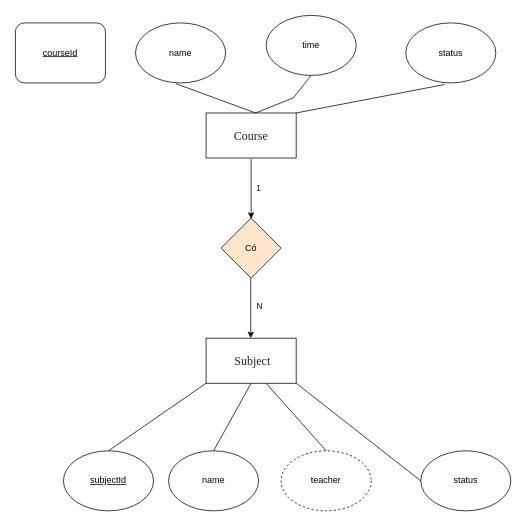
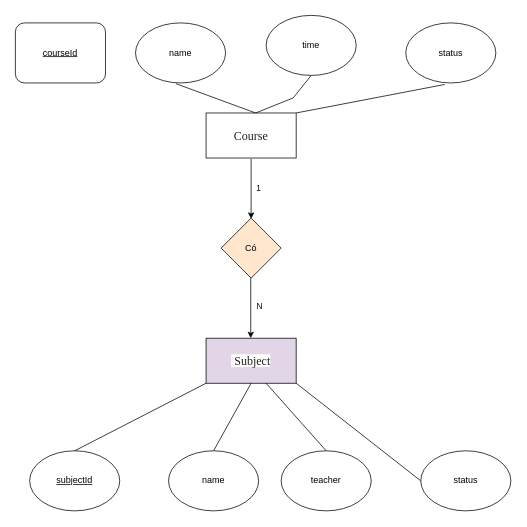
  <mxCell id="0" />
  <mxCell id="1" parent="0" />
  <mxCell id="2" value="1" style="edgeStyle=orthogonalEdgeStyle;rounded=0;orthogonalLoop=1;jettySize=auto;html=1;exitX=0.5;exitY=1;exitDx=0;exitDy=0;entryX=0.5;entryY=0;entryDx=0;entryDy=0;" edge="1" parent="1"><mxGeometry y="10" relative="1" as="geometry"><mxPoint x="334" y="211" as="sourcePoint" /><mxPoint x="334" y="291" as="targetPoint" /><mxPoint as="offset" /></mxGeometry></mxCell>
  <mxCell id="3" value="&lt;span style=&quot;color: rgb(34, 34, 34); font-family: &amp;quot;Roboto Flex&amp;quot;; font-size: 16px; text-align: left; background-color: rgb(255, 255, 255);&quot;&gt;Course&lt;/span&gt;" style="rounded=0;whiteSpace=wrap;html=1;" vertex="1" parent="1"><mxGeometry x="274" y="150" width="120" height="60" as="geometry" /></mxCell>
- <mxCell id="4" value="&lt;span style=&quot;color: rgb(34, 34, 34); font-family: &amp;quot;Roboto Flex&amp;quot;; font-size: 16px; text-align: left; background-color: rgb(255, 255, 255);&quot;&gt;&amp;nbsp;Subject&lt;/span&gt;" style="rounded=0;whiteSpace=wrap;html=1;" vertex="1" parent="1"><mxGeometry x="274" y="450" width="120" height="60" as="geometry" /></mxCell>
+ <mxCell id="4" value="&lt;span style=&quot;color: rgb(34, 34, 34); font-family: &amp;quot;Roboto Flex&amp;quot;; font-size: 16px; text-align: left; background-color: rgb(255, 255, 255);&quot;&gt;&amp;nbsp;Subject&lt;/span&gt;" style="rounded=0;whiteSpace=wrap;html=1;fillColor=#e1d5e7;" vertex="1" parent="1"><mxGeometry x="274" y="450" width="120" height="60" as="geometry" /></mxCell>
  <mxCell id="5" value="Có" style="rhombus;whiteSpace=wrap;html=1;fillColor=#ffe6cc;" vertex="1" parent="1"><mxGeometry x="294" y="290" width="80" height="80" as="geometry" /></mxCell>
  <mxCell id="6" style="edgeStyle=orthogonalEdgeStyle;rounded=0;orthogonalLoop=1;jettySize=auto;html=1;exitX=0.5;exitY=1;exitDx=0;exitDy=0;entryX=0.5;entryY=0;entryDx=0;entryDy=0;" edge="1" parent="1"><mxGeometry relative="1" as="geometry"><mxPoint x="333.5" y="370" as="sourcePoint" /><mxPoint x="333.5" y="450" as="targetPoint" /></mxGeometry></mxCell>
  <mxCell id="7" value="N" style="edgeLabel;html=1;align=center;verticalAlign=middle;resizable=0;points=[];" vertex="1" connectable="0" parent="6"><mxGeometry x="-0.1" y="4" relative="1" as="geometry"><mxPoint x="7" as="offset" /></mxGeometry></mxCell>
  <mxCell id="8" value="&lt;u&gt;courseId&lt;/u&gt;" style="whiteSpace=wrap;html=1;rounded=1;" vertex="1" parent="1"><mxGeometry x="20" y="30" width="120" height="80" as="geometry" /></mxCell>
  <mxCell id="9" value="name" style="ellipse;whiteSpace=wrap;html=1;" vertex="1" parent="1"><mxGeometry x="180" y="30" width="120" height="80" as="geometry" /></mxCell>
  <mxCell id="10" value="status" style="ellipse;whiteSpace=wrap;html=1;" vertex="1" parent="1"><mxGeometry x="540" y="30" width="120" height="80" as="geometry" /></mxCell>
  <mxCell id="11" value="" style="endArrow=none;html=1;rounded=0;exitX=0.45;exitY=1.013;exitDx=0;exitDy=0;exitPerimeter=0;entryX=0.5;entryY=1;entryDx=0;entryDy=0;" edge="1" parent="1" source="9" target="20"><mxGeometry width="50" height="50" relative="1" as="geometry"><mxPoint x="434" y="190" as="sourcePoint" /><mxPoint x="554" y="110" as="targetPoint" /><Array as="points"><mxPoint x="340" y="150" /><mxPoint x="390" y="130" /></Array></mxGeometry></mxCell>
- <mxCell id="12" value="&lt;u&gt;subjectId&lt;/u&gt;" style="ellipse;whiteSpace=wrap;html=1;" vertex="1" parent="1"><mxGeometry x="84" y="600" width="120" height="80" as="geometry" /></mxCell>
+ <mxCell id="12" value="&lt;u&gt;subjectId&lt;/u&gt;" style="ellipse;whiteSpace=wrap;html=1;" vertex="1" parent="1"><mxGeometry x="39" y="600" width="120" height="80" as="geometry" /></mxCell>
  <mxCell id="13" value="name" style="ellipse;whiteSpace=wrap;html=1;" vertex="1" parent="1"><mxGeometry x="224" y="600" width="120" height="80" as="geometry" /></mxCell>
- <mxCell id="14" value="teacher" style="ellipse;whiteSpace=wrap;html=1;dashed=1;" vertex="1" parent="1"><mxGeometry x="374" y="600" width="120" height="80" as="geometry" /></mxCell>
+ <mxCell id="14" value="teacher" style="ellipse;whiteSpace=wrap;html=1;" vertex="1" parent="1"><mxGeometry x="374" y="600" width="120" height="80" as="geometry" /></mxCell>
  <mxCell id="15" value="status" style="ellipse;whiteSpace=wrap;html=1;" vertex="1" parent="1"><mxGeometry x="560" y="600" width="120" height="80" as="geometry" /></mxCell>
  <mxCell id="16" value="" style="endArrow=none;html=1;rounded=0;entryX=0.5;entryY=0;entryDx=0;entryDy=0;exitX=0;exitY=1;exitDx=0;exitDy=0;" edge="1" parent="1" source="4" target="12"><mxGeometry width="50" height="50" relative="1" as="geometry"><mxPoint x="214.04" y="578" as="sourcePoint" /><mxPoint x="143.04" y="570" as="targetPoint" /></mxGeometry></mxCell>
  <mxCell id="17" value="" style="endArrow=none;html=1;rounded=0;entryX=0.5;entryY=0;entryDx=0;entryDy=0;exitX=0.5;exitY=1;exitDx=0;exitDy=0;" edge="1" parent="1" source="4" target="13"><mxGeometry width="50" height="50" relative="1" as="geometry"><mxPoint x="349" y="530" as="sourcePoint" /><mxPoint x="219" y="620" as="targetPoint" /></mxGeometry></mxCell>
  <mxCell id="18" value="" style="endArrow=none;html=1;rounded=0;entryX=0.5;entryY=0;entryDx=0;entryDy=0;" edge="1" parent="1" target="14"><mxGeometry width="50" height="50" relative="1" as="geometry"><mxPoint x="354" y="510" as="sourcePoint" /><mxPoint x="364" y="630" as="targetPoint" /></mxGeometry></mxCell>
  <mxCell id="19" value="" style="endArrow=none;html=1;rounded=0;entryX=1;entryY=1;entryDx=0;entryDy=0;exitX=0;exitY=0.5;exitDx=0;exitDy=0;" edge="1" parent="1" source="15" target="4"><mxGeometry width="50" height="50" relative="1" as="geometry"><mxPoint x="524" y="430" as="sourcePoint" /><mxPoint x="394" y="520" as="targetPoint" /></mxGeometry></mxCell>
  <mxCell id="20" value="time" style="ellipse;whiteSpace=wrap;html=1;" vertex="1" parent="1"><mxGeometry x="354" y="20" width="120" height="80" as="geometry" /></mxCell>
  <mxCell id="21" value="" style="endArrow=none;html=1;rounded=0;exitX=0.433;exitY=1.025;exitDx=0;exitDy=0;entryX=1;entryY=0;entryDx=0;entryDy=0;exitPerimeter=0;" edge="1" parent="1" source="10" target="3"><mxGeometry width="50" height="50" relative="1" as="geometry"><mxPoint x="639" y="158.96" as="sourcePoint" /><mxPoint x="424" y="119.96" as="targetPoint" /></mxGeometry></mxCell>
